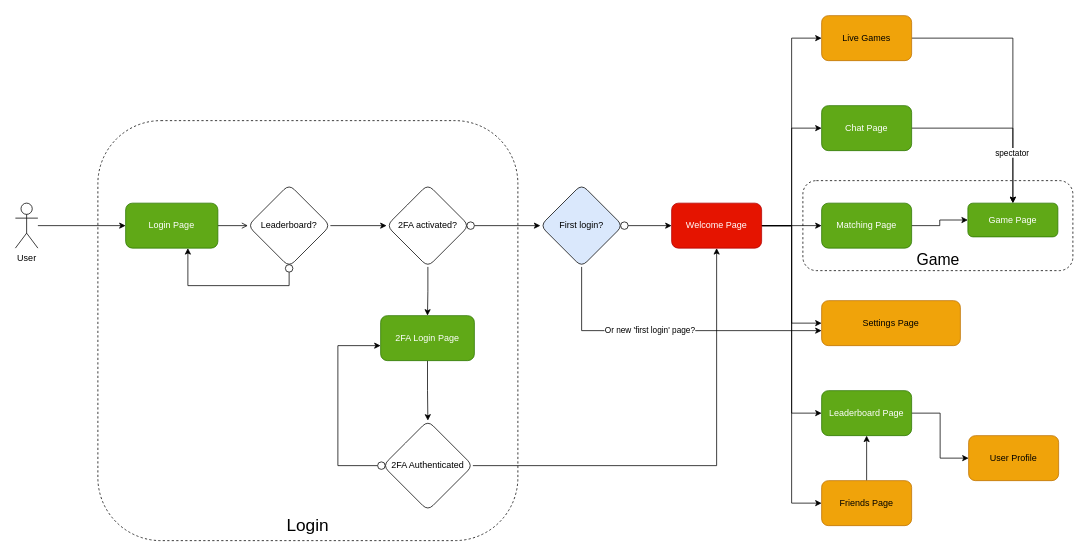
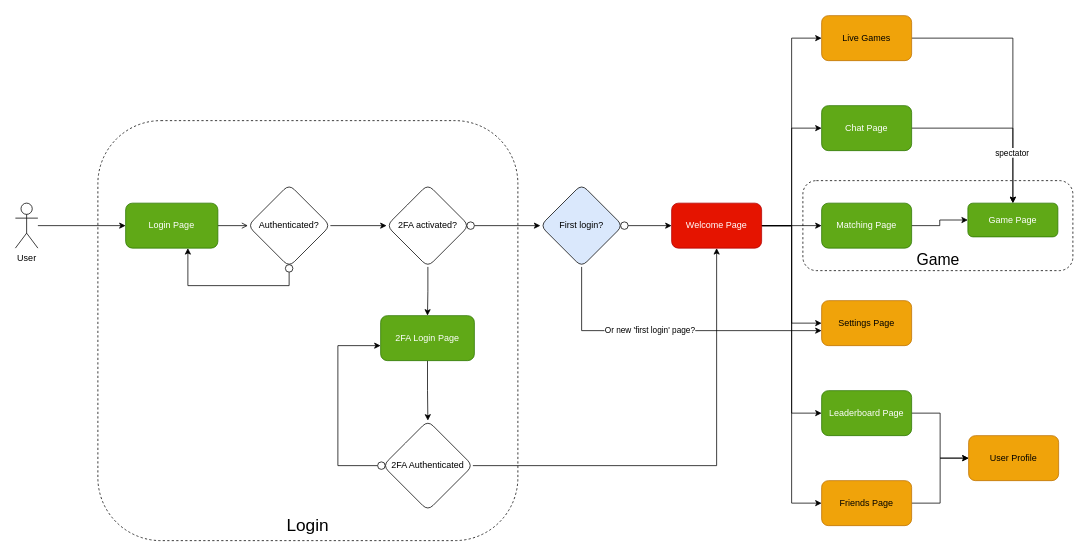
  <mxCell id="0" />
  <mxCell id="1" parent="0" />
  <mxCell id="2" value="" style="rounded=1;whiteSpace=wrap;html=1;fillColor=none;dashed=1;" parent="1" vertex="1"><mxGeometry x="130" y="160" width="560" height="560" as="geometry" /></mxCell>
  <mxCell id="3" value="" style="edgeStyle=orthogonalEdgeStyle;rounded=0;orthogonalLoop=1;jettySize=auto;html=1;endArrow=open;" parent="1" source="49" target="5" edge="1"><mxGeometry relative="1" as="geometry" /></mxCell>
  <mxCell id="4" value="" style="edgeStyle=orthogonalEdgeStyle;rounded=0;orthogonalLoop=1;jettySize=auto;html=1;" parent="1" source="5" target="9" edge="1"><mxGeometry relative="1" as="geometry" /></mxCell>
- <mxCell id="5" value="Leaderboard?" style="rhombus;whiteSpace=wrap;html=1;rounded=1;" parent="1" vertex="1"><mxGeometry x="330" y="245" width="110" height="110" as="geometry" /></mxCell>
+ <mxCell id="5" value="Authenticated?" style="rhombus;whiteSpace=wrap;html=1;rounded=1;" parent="1" vertex="1"><mxGeometry x="330" y="245" width="110" height="110" as="geometry" /></mxCell>
  <mxCell id="6" style="edgeStyle=orthogonalEdgeStyle;rounded=0;orthogonalLoop=1;jettySize=auto;html=1;" parent="1" source="7" target="49" edge="1"><mxGeometry relative="1" as="geometry"><Array as="points"><mxPoint x="385" y="380" /><mxPoint x="250" y="380" /></Array></mxGeometry></mxCell>
  <mxCell id="7" value="" style="ellipse;whiteSpace=wrap;html=1;aspect=fixed;" parent="1" vertex="1"><mxGeometry x="380" y="352" width="10" height="10" as="geometry" /></mxCell>
  <mxCell id="8" value="" style="edgeStyle=orthogonalEdgeStyle;rounded=0;orthogonalLoop=1;jettySize=auto;html=1;" parent="1" source="9" target="13" edge="1"><mxGeometry relative="1" as="geometry" /></mxCell>
  <mxCell id="9" value="2FA activated?" style="rhombus;whiteSpace=wrap;html=1;rounded=1;" parent="1" vertex="1"><mxGeometry x="515" y="245" width="110" height="110" as="geometry" /></mxCell>
  <mxCell id="10" value="" style="edgeStyle=orthogonalEdgeStyle;rounded=0;orthogonalLoop=1;jettySize=auto;html=1;" parent="1" source="11" target="38" edge="1"><mxGeometry relative="1" as="geometry" /></mxCell>
  <mxCell id="11" value="" style="ellipse;whiteSpace=wrap;html=1;aspect=fixed;" parent="1" vertex="1"><mxGeometry x="622" y="295" width="10" height="10" as="geometry" /></mxCell>
  <mxCell id="12" style="edgeStyle=orthogonalEdgeStyle;rounded=0;orthogonalLoop=1;jettySize=auto;html=1;" parent="1" source="13" target="15" edge="1"><mxGeometry relative="1" as="geometry" /></mxCell>
  <mxCell id="13" value="2FA Login Page" style="whiteSpace=wrap;html=1;rounded=1;fillColor=#60a917;fontColor=#ffffff;strokeColor=#2D7600;" parent="1" vertex="1"><mxGeometry x="507" y="420" width="125" height="60" as="geometry" /></mxCell>
  <mxCell id="14" value="" style="edgeStyle=orthogonalEdgeStyle;rounded=0;orthogonalLoop=1;jettySize=auto;html=1;" parent="1" source="15" target="24" edge="1"><mxGeometry relative="1" as="geometry" /></mxCell>
  <mxCell id="15" value="2FA Authenticated" style="rhombus;whiteSpace=wrap;html=1;rounded=1;" parent="1" vertex="1"><mxGeometry x="510" y="560" width="120" height="120" as="geometry" /></mxCell>
  <mxCell id="16" style="edgeStyle=orthogonalEdgeStyle;rounded=0;orthogonalLoop=1;jettySize=auto;html=1;" parent="1" source="17" target="13" edge="1"><mxGeometry relative="1" as="geometry"><Array as="points"><mxPoint x="450" y="620" /><mxPoint x="450" y="460" /></Array></mxGeometry></mxCell>
  <mxCell id="17" value="" style="ellipse;whiteSpace=wrap;html=1;aspect=fixed;" parent="1" vertex="1"><mxGeometry x="503" y="615" width="10" height="10" as="geometry" /></mxCell>
  <mxCell id="18" value="" style="edgeStyle=orthogonalEdgeStyle;rounded=0;orthogonalLoop=1;jettySize=auto;html=1;" parent="1" source="24" target="26" edge="1"><mxGeometry relative="1" as="geometry"><Array as="points"><mxPoint x="1055" y="300" /><mxPoint x="1055" y="170" /></Array></mxGeometry></mxCell>
  <mxCell id="19" value="" style="edgeStyle=orthogonalEdgeStyle;rounded=0;orthogonalLoop=1;jettySize=auto;html=1;" parent="1" source="24" target="28" edge="1"><mxGeometry relative="1" as="geometry" /></mxCell>
  <mxCell id="20" value="" style="edgeStyle=orthogonalEdgeStyle;rounded=0;orthogonalLoop=1;jettySize=auto;html=1;" parent="1" source="24" target="30" edge="1"><mxGeometry relative="1" as="geometry"><Array as="points"><mxPoint x="1055" y="300" /><mxPoint x="1055" y="430" /></Array></mxGeometry></mxCell>
  <mxCell id="21" value="" style="edgeStyle=orthogonalEdgeStyle;rounded=0;orthogonalLoop=1;jettySize=auto;html=1;" parent="1" source="24" target="32" edge="1"><mxGeometry relative="1" as="geometry"><Array as="points"><mxPoint x="1055" y="300" /><mxPoint x="1055" y="550" /></Array></mxGeometry></mxCell>
  <mxCell id="22" value="" style="edgeStyle=orthogonalEdgeStyle;rounded=0;orthogonalLoop=1;jettySize=auto;html=1;" parent="1" source="24" target="35" edge="1"><mxGeometry relative="1" as="geometry"><Array as="points"><mxPoint x="1055" y="300" /><mxPoint x="1055" y="670" /></Array></mxGeometry></mxCell>
  <mxCell id="23" value="" style="edgeStyle=orthogonalEdgeStyle;rounded=0;orthogonalLoop=1;jettySize=auto;html=1;" parent="1" source="24" target="45" edge="1"><mxGeometry relative="1" as="geometry"><mxPoint x="1020" y="300" as="sourcePoint" /><Array as="points"><mxPoint x="1055" y="300" /><mxPoint x="1055" y="50" /></Array></mxGeometry></mxCell>
  <mxCell id="24" value="Welcome Page" style="whiteSpace=wrap;html=1;rounded=1;fillColor=#e51400;fontColor=#ffffff;strokeColor=#B20000;" parent="1" vertex="1"><mxGeometry x="895" y="270" width="120" height="60" as="geometry" /></mxCell>
  <mxCell id="25" style="edgeStyle=orthogonalEdgeStyle;rounded=0;orthogonalLoop=1;jettySize=auto;html=1;" parent="1" source="26" target="29" edge="1"><mxGeometry relative="1" as="geometry" /></mxCell>
  <mxCell id="26" value="Chat Page" style="whiteSpace=wrap;html=1;rounded=1;fillColor=#60a917;fontColor=#ffffff;strokeColor=#2D7600;" parent="1" vertex="1"><mxGeometry x="1095" y="140" width="120" height="60" as="geometry" /></mxCell>
  <mxCell id="27" style="edgeStyle=orthogonalEdgeStyle;rounded=0;orthogonalLoop=1;jettySize=auto;html=1;" parent="1" source="28" target="29" edge="1"><mxGeometry relative="1" as="geometry" /></mxCell>
  <mxCell id="28" value="Matching Page" style="whiteSpace=wrap;html=1;rounded=1;fillColor=#60a917;fontColor=#ffffff;strokeColor=#2D7600;" parent="1" vertex="1"><mxGeometry x="1095" y="270" width="120" height="60" as="geometry" /></mxCell>
  <mxCell id="29" value="Game Page" style="whiteSpace=wrap;html=1;rounded=1;fillColor=#60a917;fontColor=#ffffff;strokeColor=#2D7600;" parent="1" vertex="1"><mxGeometry x="1290" y="270" width="120" height="45" as="geometry" /></mxCell>
- <mxCell id="30" value="Settings Page" style="whiteSpace=wrap;html=1;rounded=1;fillColor=#f0a30a;fontColor=#000000;strokeColor=#BD7000;" parent="1" vertex="1"><mxGeometry x="1095" y="400" width="185" height="60" as="geometry" /></mxCell>
+ <mxCell id="30" value="Settings Page" style="whiteSpace=wrap;html=1;rounded=1;fillColor=#f0a30a;fontColor=#000000;strokeColor=#BD7000;" parent="1" vertex="1"><mxGeometry x="1095" y="400" width="120" height="60" as="geometry" /></mxCell>
  <mxCell id="31" style="edgeStyle=orthogonalEdgeStyle;rounded=0;orthogonalLoop=1;jettySize=auto;html=1;" parent="1" source="32" target="33" edge="1"><mxGeometry relative="1" as="geometry" /></mxCell>
  <mxCell id="32" value="Leaderboard Page" style="whiteSpace=wrap;html=1;rounded=1;fillColor=#60a917;fontColor=#ffffff;strokeColor=#2D7600;" parent="1" vertex="1"><mxGeometry x="1095" y="520" width="120" height="60" as="geometry" /></mxCell>
  <mxCell id="33" value="User Profile" style="whiteSpace=wrap;html=1;fillColor=#f0a30a;strokeColor=#BD7000;fontColor=#000000;rounded=1;" parent="1" vertex="1"><mxGeometry x="1291" y="580" width="120" height="60" as="geometry" /></mxCell>
- <mxCell id="34" style="edgeStyle=orthogonalEdgeStyle;rounded=0;orthogonalLoop=1;jettySize=auto;html=1;" parent="1" source="35" target="32" edge="1"><mxGeometry relative="1" as="geometry" /></mxCell>
+ <mxCell id="34" style="edgeStyle=orthogonalEdgeStyle;rounded=0;orthogonalLoop=1;jettySize=auto;html=1;" parent="1" source="35" target="33" edge="1"><mxGeometry relative="1" as="geometry" /></mxCell>
  <mxCell id="35" value="Friends Page" style="whiteSpace=wrap;html=1;fillColor=#f0a30a;strokeColor=#BD7000;fontColor=#000000;rounded=1;" parent="1" vertex="1"><mxGeometry x="1095" y="640" width="120" height="60" as="geometry" /></mxCell>
  <mxCell id="36" style="edgeStyle=orthogonalEdgeStyle;rounded=0;orthogonalLoop=1;jettySize=auto;html=1;" parent="1" source="38" target="30" edge="1"><mxGeometry relative="1" as="geometry"><Array as="points"><mxPoint x="775" y="440" /></Array></mxGeometry></mxCell>
  <mxCell id="37" value="Or new 'first login' page?" style="edgeLabel;html=1;align=center;verticalAlign=middle;resizable=0;points=[];" parent="36" vertex="1" connectable="0"><mxGeometry x="0.038" y="1" relative="1" as="geometry"><mxPoint x="-35" as="offset" /></mxGeometry></mxCell>
  <mxCell id="38" value="First login?" style="rhombus;whiteSpace=wrap;html=1;rounded=1;fillColor=#dae8fc;" parent="1" vertex="1"><mxGeometry x="720" y="245" width="110" height="110" as="geometry" /></mxCell>
  <mxCell id="39" style="edgeStyle=orthogonalEdgeStyle;rounded=0;orthogonalLoop=1;jettySize=auto;html=1;" parent="1" source="40" target="24" edge="1"><mxGeometry relative="1" as="geometry" /></mxCell>
  <mxCell id="40" value="" style="ellipse;whiteSpace=wrap;html=1;aspect=fixed;" parent="1" vertex="1"><mxGeometry x="827" y="295" width="10" height="10" as="geometry" /></mxCell>
  <mxCell id="41" value="" style="endArrow=classic;html=1;rounded=0;" parent="1" target="49" edge="1"><mxGeometry width="50" height="50" relative="1" as="geometry"><mxPoint x="50" y="300" as="sourcePoint" /><mxPoint x="630" y="360" as="targetPoint" /></mxGeometry></mxCell>
  <mxCell id="42" value="User" style="shape=umlActor;verticalLabelPosition=bottom;verticalAlign=top;html=1;outlineConnect=0;rounded=1;fillColor=none;" parent="1" vertex="1"><mxGeometry x="20" y="270" width="30" height="60" as="geometry" /></mxCell>
  <mxCell id="43" style="edgeStyle=orthogonalEdgeStyle;rounded=0;orthogonalLoop=1;jettySize=auto;html=1;" parent="1" source="45" target="29" edge="1"><mxGeometry relative="1" as="geometry" /></mxCell>
  <mxCell id="44" value="spectator" style="edgeLabel;html=1;align=center;verticalAlign=middle;resizable=0;points=[];" parent="43" vertex="1" connectable="0"><mxGeometry x="0.617" y="-2" relative="1" as="geometry"><mxPoint as="offset" /></mxGeometry></mxCell>
  <mxCell id="45" value="Live Games " style="whiteSpace=wrap;html=1;fillColor=#f0a30a;strokeColor=#BD7000;fontColor=#000000;rounded=1;" parent="1" vertex="1"><mxGeometry x="1095" y="20" width="120" height="60" as="geometry" /></mxCell>
  <mxCell id="46" value="&lt;font style=&quot;font-size: 23px&quot;&gt;Login&lt;/font&gt;" style="text;html=1;strokeColor=none;fillColor=none;align=center;verticalAlign=middle;whiteSpace=wrap;rounded=0;" parent="1" vertex="1"><mxGeometry x="370" y="680" width="80" height="40" as="geometry" /></mxCell>
  <mxCell id="47" value="" style="rounded=1;whiteSpace=wrap;html=1;fillColor=none;dashed=1;" parent="1" vertex="1"><mxGeometry x="1070" y="240" width="360" height="120" as="geometry" /></mxCell>
  <mxCell id="48" value="&lt;font style=&quot;font-size: 21px&quot;&gt;Game&lt;/font&gt;" style="text;html=1;align=center;verticalAlign=middle;resizable=0;points=[];autosize=1;strokeColor=none;fillColor=none;" parent="1" vertex="1"><mxGeometry x="1215" y="335" width="70" height="20" as="geometry" /></mxCell>
  <mxCell id="49" value="Login Page" style="rounded=1;whiteSpace=wrap;html=1;fillColor=#60a917;fontColor=#ffffff;strokeColor=#2D7600;" parent="1" vertex="1"><mxGeometry x="167" y="270" width="123" height="60" as="geometry" /></mxCell>
